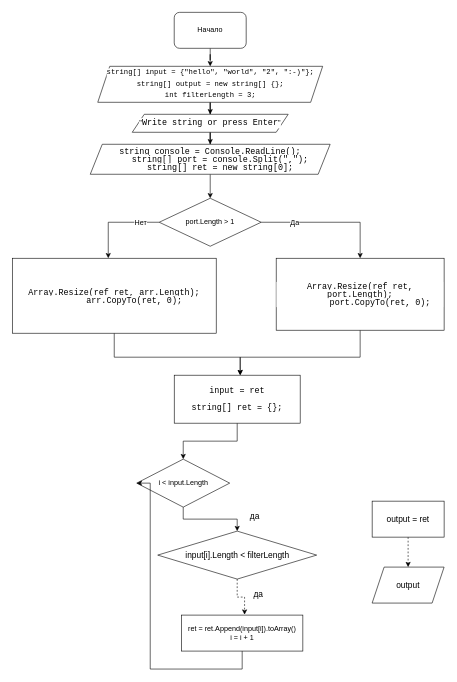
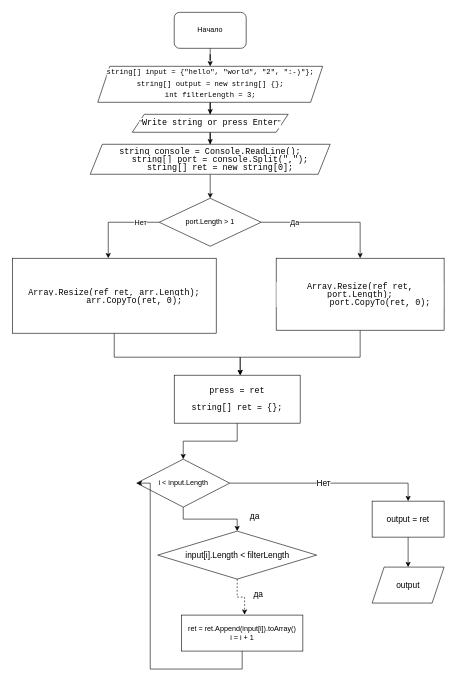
  <mxCell id="0" />
  <mxCell id="1" parent="0" />
  <mxCell id="2" value="" style="edgeStyle=orthogonalEdgeStyle;rounded=0;orthogonalLoop=1;jettySize=auto;html=1;entryX=0.5;entryY=0;entryDx=0;entryDy=0;" edge="1" parent="1" source="3" target="5"><mxGeometry relative="1" as="geometry"><mxPoint x="350" y="140" as="targetPoint" /></mxGeometry></mxCell>
  <mxCell id="3" value="Начало" style="rounded=1;whiteSpace=wrap;html=1;" vertex="1" parent="1"><mxGeometry x="290" y="20" width="120" height="60" as="geometry" /></mxCell>
  <mxCell id="4" value="" style="edgeStyle=orthogonalEdgeStyle;rounded=0;orthogonalLoop=1;jettySize=auto;html=1;fontSize=12;fontColor=#000000;entryX=0.5;entryY=0;entryDx=0;entryDy=0;entryPerimeter=0;" edge="1" parent="1" source="5" target="7"><mxGeometry relative="1" as="geometry"><mxPoint x="350" y="250" as="targetPoint" /><Array as="points" /></mxGeometry></mxCell>
  <mxCell id="5" value="&lt;div style=&quot;font-family: Consolas, &amp;quot;Courier New&amp;quot;, monospace; line-height: 19px;&quot;&gt;&lt;div style=&quot;&quot;&gt;&lt;span style=&quot;background-color: rgb(255, 255, 255);&quot;&gt;string[] input = {&quot;hello&quot;, &quot;world&quot;, &quot;2&quot;, &quot;:-)&quot;};&lt;/span&gt;&lt;/div&gt;&lt;div style=&quot;&quot;&gt;&lt;span style=&quot;background-color: rgb(255, 255, 255);&quot;&gt;string[] output = new string[] {};&lt;/span&gt;&lt;/div&gt;&lt;div style=&quot;&quot;&gt;&lt;span style=&quot;background-color: rgb(255, 255, 255);&quot;&gt;int filterLength = 3;&lt;/span&gt;&lt;/div&gt;&lt;/div&gt;" style="shape=parallelogram;perimeter=parallelogramPerimeter;whiteSpace=wrap;html=1;fixedSize=1;fillColor=default;" vertex="1" parent="1"><mxGeometry x="162.5" y="110" width="375" height="60" as="geometry" /></mxCell>
  <mxCell id="6" value="" style="edgeStyle=orthogonalEdgeStyle;rounded=0;orthogonalLoop=1;jettySize=auto;html=1;fontSize=12;fontColor=#000000;" edge="1" parent="1" source="7" target="9"><mxGeometry relative="1" as="geometry" /></mxCell>
  <mxCell id="7" value="&lt;span style=&quot;background-color: rgb(255, 255, 255);&quot;&gt;&quot;&lt;span style=&quot;font-family: Consolas, &amp;quot;Courier New&amp;quot;, monospace; font-size: 14px;&quot;&gt;Write string or press Enter&lt;/span&gt;&quot;&lt;/span&gt;" style="shape=parallelogram;perimeter=parallelogramPerimeter;whiteSpace=wrap;html=1;fixedSize=1;labelBackgroundColor=#FFFFFF;fontSize=12;fontColor=#000000;fillColor=default;" vertex="1" parent="1"><mxGeometry x="220" y="190" width="260" height="30" as="geometry" /></mxCell>
  <mxCell id="8" value="" style="edgeStyle=orthogonalEdgeStyle;rounded=0;orthogonalLoop=1;jettySize=auto;html=1;fontSize=12;fontColor=#000000;" edge="1" parent="1" source="9" target="14"><mxGeometry relative="1" as="geometry" /></mxCell>
  <mxCell id="9" value="&lt;div style=&quot;font-family: Consolas, &amp;quot;Courier New&amp;quot;, monospace; font-size: 14px; line-height: 1;&quot;&gt;&lt;div style=&quot;&quot;&gt;&lt;span style=&quot;background-color: rgb(255, 255, 255);&quot;&gt;string console = Console.ReadLine();&lt;/span&gt;&lt;/div&gt;&lt;div style=&quot;&quot;&gt;&lt;span style=&quot;background-color: rgb(255, 255, 255);&quot;&gt;&amp;nbsp; &amp;nbsp; string[] port = console.Split(&quot;,&quot;);&lt;/span&gt;&lt;/div&gt;&lt;div style=&quot;&quot;&gt;&lt;span style=&quot;background-color: rgb(255, 255, 255);&quot;&gt;&amp;nbsp; &amp;nbsp; string[] ret = new string[0];&lt;/span&gt;&lt;/div&gt;&lt;/div&gt;" style="shape=parallelogram;perimeter=parallelogramPerimeter;whiteSpace=wrap;html=1;fixedSize=1;fontColor=#000000;labelBackgroundColor=#FFFFFF;" vertex="1" parent="1"><mxGeometry x="150" y="240" width="400" height="50" as="geometry" /></mxCell>
  <mxCell id="10" value="" style="edgeStyle=orthogonalEdgeStyle;rounded=0;orthogonalLoop=1;jettySize=auto;html=1;fontSize=12;fontColor=#000000;" edge="1" parent="1" source="14" target="16"><mxGeometry relative="1" as="geometry" /></mxCell>
  <mxCell id="11" value="Да" style="edgeLabel;html=1;align=center;verticalAlign=middle;resizable=0;points=[];fontSize=12;fontColor=#000000;" vertex="1" connectable="0" parent="10"><mxGeometry x="-0.654" y="-1" relative="1" as="geometry"><mxPoint x="16" y="-1" as="offset" /></mxGeometry></mxCell>
  <mxCell id="12" value="" style="edgeStyle=orthogonalEdgeStyle;rounded=0;orthogonalLoop=1;jettySize=auto;html=1;fontSize=12;fontColor=#000000;" edge="1" parent="1" source="14" target="18"><mxGeometry relative="1" as="geometry"><Array as="points"><mxPoint x="180" y="370" /></Array></mxGeometry></mxCell>
  <mxCell id="13" value="Нет" style="edgeLabel;html=1;align=center;verticalAlign=middle;resizable=0;points=[];fontSize=12;fontColor=#000000;" vertex="1" connectable="0" parent="12"><mxGeometry x="-0.725" y="1" relative="1" as="geometry"><mxPoint x="-12" y="-1" as="offset" /></mxGeometry></mxCell>
  <mxCell id="14" value="port.Length &amp;gt; 1" style="rhombus;whiteSpace=wrap;html=1;fontColor=#000000;labelBackgroundColor=#FFFFFF;" vertex="1" parent="1"><mxGeometry x="265" y="330" width="170" height="80" as="geometry" /></mxCell>
  <mxCell id="15" value="" style="edgeStyle=orthogonalEdgeStyle;rounded=0;orthogonalLoop=1;jettySize=auto;html=1;fontSize=14;fontColor=#000000;" edge="1" parent="1" source="16" target="20"><mxGeometry relative="1" as="geometry"><Array as="points"><mxPoint x="600" y="595" /><mxPoint x="400" y="595" /></Array></mxGeometry></mxCell>
  <mxCell id="16" value="&lt;div style=&quot;font-family: Consolas, &amp;quot;Courier New&amp;quot;, monospace; font-size: 14px; line-height: 1;&quot;&gt;&lt;div style=&quot;&quot;&gt;&lt;span style=&quot;background-color: rgb(255, 255, 255);&quot;&gt;Array.Resize(ref ret, port.Length);&lt;/span&gt;&lt;/div&gt;&lt;div style=&quot;&quot;&gt;&lt;span style=&quot;background-color: rgb(255, 255, 255);&quot;&gt;&amp;nbsp; &amp;nbsp; &amp;nbsp; &amp;nbsp; port.CopyTo(ret, 0);&lt;/span&gt;&lt;/div&gt;&lt;/div&gt;" style="whiteSpace=wrap;html=1;fontColor=#000000;labelBackgroundColor=#FFFFFF;" vertex="1" parent="1"><mxGeometry x="460" y="430" width="280" height="120" as="geometry" /></mxCell>
  <mxCell id="17" style="edgeStyle=orthogonalEdgeStyle;rounded=0;orthogonalLoop=1;jettySize=auto;html=1;fontSize=14;fontColor=#000000;" edge="1" parent="1" source="18"><mxGeometry relative="1" as="geometry"><mxPoint x="400" y="625" as="targetPoint" /><Array as="points"><mxPoint x="190" y="595" /><mxPoint x="400" y="595" /></Array></mxGeometry></mxCell>
  <mxCell id="18" value="&lt;div style=&quot;font-family: Consolas, &amp;quot;Courier New&amp;quot;, monospace; font-size: 14px; line-height: 0.1;&quot;&gt;&lt;div style=&quot;line-height: 1;&quot;&gt;&lt;div style=&quot;&quot;&gt;&lt;span style=&quot;background-color: rgb(255, 255, 255);&quot;&gt;Array.Resize(ref ret, arr.Length);&lt;/span&gt;&lt;/div&gt;&lt;div style=&quot;&quot;&gt;&lt;span style=&quot;background-color: rgb(255, 255, 255);&quot;&gt;&amp;nbsp; &amp;nbsp; &amp;nbsp; &amp;nbsp; arr.CopyTo(ret, 0);&lt;/span&gt;&lt;/div&gt;&lt;/div&gt;&lt;/div&gt;" style="whiteSpace=wrap;html=1;fontColor=#000000;labelBackgroundColor=#FFFFFF;" vertex="1" parent="1"><mxGeometry x="20" y="430" width="340" height="125" as="geometry" /></mxCell>
  <mxCell id="19" value="" style="edgeStyle=orthogonalEdgeStyle;rounded=0;orthogonalLoop=1;jettySize=auto;html=1;fontSize=14;fontColor=#000000;" edge="1" parent="1" source="20" target="24"><mxGeometry relative="1" as="geometry" /></mxCell>
- <mxCell id="20" value="&lt;p style=&quot;line-height: 1.2;&quot;&gt;&lt;/p&gt;&lt;div style=&quot;font-family: Consolas, &amp;quot;Courier New&amp;quot;, monospace; font-size: 14px; line-height: 1;&quot;&gt;&lt;span style=&quot;background-color: rgb(255, 255, 255);&quot;&gt;input = ret&lt;/span&gt;&lt;/div&gt;&lt;div style=&quot;font-family: Consolas, &amp;quot;Courier New&amp;quot;, monospace; font-size: 14px; line-height: 1;&quot;&gt;&lt;span style=&quot;background-color: rgb(255, 255, 255);&quot;&gt;&lt;br&gt;&lt;/span&gt;&lt;/div&gt;&lt;div style=&quot;font-family: Consolas, &amp;quot;Courier New&amp;quot;, monospace; font-size: 14px; line-height: 1;&quot;&gt;&lt;span style=&quot;background-color: rgb(255, 255, 255);&quot;&gt;string[] ret = {};&lt;/span&gt;&lt;/div&gt;&lt;p&gt;&lt;/p&gt;" style="whiteSpace=wrap;html=1;fontColor=#000000;labelBackgroundColor=#FFFFFF;" vertex="1" parent="1"><mxGeometry x="290" y="625" width="210" height="80" as="geometry" /></mxCell>
+ <mxCell id="20" value="&lt;p style=&quot;line-height: 1.2;&quot;&gt;&lt;/p&gt;&lt;div style=&quot;font-family: Consolas, &amp;quot;Courier New&amp;quot;, monospace; font-size: 14px; line-height: 1;&quot;&gt;&lt;span style=&quot;background-color: rgb(255, 255, 255);&quot;&gt;press = ret&lt;/span&gt;&lt;/div&gt;&lt;div style=&quot;font-family: Consolas, &amp;quot;Courier New&amp;quot;, monospace; font-size: 14px; line-height: 1;&quot;&gt;&lt;span style=&quot;background-color: rgb(255, 255, 255);&quot;&gt;&lt;br&gt;&lt;/span&gt;&lt;/div&gt;&lt;div style=&quot;font-family: Consolas, &amp;quot;Courier New&amp;quot;, monospace; font-size: 14px; line-height: 1;&quot;&gt;&lt;span style=&quot;background-color: rgb(255, 255, 255);&quot;&gt;string[] ret = {};&lt;/span&gt;&lt;/div&gt;&lt;p&gt;&lt;/p&gt;" style="whiteSpace=wrap;html=1;fontColor=#000000;labelBackgroundColor=#FFFFFF;" vertex="1" parent="1"><mxGeometry x="290" y="625" width="210" height="80" as="geometry" /></mxCell>
  <mxCell id="21" style="edgeStyle=orthogonalEdgeStyle;rounded=0;orthogonalLoop=1;jettySize=auto;html=1;entryX=0.5;entryY=0;entryDx=0;entryDy=0;fontSize=14;fontColor=#000000;" edge="1" parent="1" source="24" target="29"><mxGeometry relative="1" as="geometry" /></mxCell>
+ <mxCell id="22" style="edgeStyle=orthogonalEdgeStyle;rounded=0;orthogonalLoop=1;jettySize=auto;html=1;fontSize=14;fontColor=#000000;entryX=0.5;entryY=0;entryDx=0;entryDy=0;" edge="1" parent="1" source="24" target="33"><mxGeometry relative="1" as="geometry" /></mxCell>
+ <mxCell id="23" value="Нет" style="edgeLabel;html=1;align=center;verticalAlign=middle;resizable=0;points=[];fontSize=14;fontColor=#000000;" vertex="1" connectable="0" parent="22"><mxGeometry x="-0.05" relative="1" as="geometry"><mxPoint as="offset" /></mxGeometry></mxCell>
  <mxCell id="24" value="i &amp;lt; input.Length" style="rhombus;whiteSpace=wrap;html=1;fontColor=#000000;labelBackgroundColor=#FFFFFF;" vertex="1" parent="1"><mxGeometry x="227.5" y="765" width="155" height="80" as="geometry" /></mxCell>
  <mxCell id="25" style="edgeStyle=orthogonalEdgeStyle;rounded=0;orthogonalLoop=1;jettySize=auto;html=1;fontSize=14;fontColor=#000000;entryX=0;entryY=0.5;entryDx=0;entryDy=0;" edge="1" parent="1" source="26" target="24"><mxGeometry relative="1" as="geometry"><mxPoint x="395" y="995" as="targetPoint" /><Array as="points"><mxPoint x="403" y="1115" /><mxPoint x="250" y="1115" /><mxPoint x="250" y="805" /></Array></mxGeometry></mxCell>
  <mxCell id="26" value="ret = ret.Append(input[i]).toArray()&lt;br&gt;i = i + 1" style="whiteSpace=wrap;html=1;fontColor=#000000;labelBackgroundColor=#FFFFFF;" vertex="1" parent="1"><mxGeometry x="302" y="1025" width="202.5" height="60" as="geometry" /></mxCell>
  <mxCell id="27" value="да" style="text;html=1;align=center;verticalAlign=middle;resizable=0;points=[];autosize=1;strokeColor=none;fillColor=none;fontSize=14;fontColor=#000000;" vertex="1" parent="1"><mxGeometry x="404" y="845" width="40" height="30" as="geometry" /></mxCell>
  <mxCell id="28" style="edgeStyle=orthogonalEdgeStyle;rounded=0;orthogonalLoop=1;jettySize=auto;html=1;exitX=0.5;exitY=1;exitDx=0;exitDy=0;entryX=0.52;entryY=-0.013;entryDx=0;entryDy=0;entryPerimeter=0;fontSize=14;fontColor=#000000;dashed=1;" edge="1" parent="1" source="29" target="26"><mxGeometry relative="1" as="geometry" /></mxCell>
  <mxCell id="29" value="input[i].Length &amp;lt; filterLength" style="rhombus;whiteSpace=wrap;html=1;labelBackgroundColor=#FFFFFF;fontSize=14;fontColor=#000000;fillColor=default;" vertex="1" parent="1"><mxGeometry x="262.5" y="885" width="265" height="80" as="geometry" /></mxCell>
  <mxCell id="30" value="да" style="text;html=1;align=center;verticalAlign=middle;resizable=0;points=[];autosize=1;strokeColor=none;fillColor=none;fontSize=14;fontColor=#000000;" vertex="1" parent="1"><mxGeometry x="410" y="975" width="40" height="30" as="geometry" /></mxCell>
  <mxCell id="31" value="output" style="shape=parallelogram;perimeter=parallelogramPerimeter;whiteSpace=wrap;html=1;fixedSize=1;labelBackgroundColor=#FFFFFF;fontSize=14;fontColor=#000000;fillColor=default;" vertex="1" parent="1"><mxGeometry x="620" y="945" width="120" height="60" as="geometry" /></mxCell>
- <mxCell id="32" value="" style="edgeStyle=orthogonalEdgeStyle;rounded=0;orthogonalLoop=1;jettySize=auto;html=1;fontSize=14;fontColor=#000000;dashed=1;" edge="1" parent="1" source="33" target="31"><mxGeometry relative="1" as="geometry" /></mxCell>
+ <mxCell id="32" value="" style="edgeStyle=orthogonalEdgeStyle;rounded=0;orthogonalLoop=1;jettySize=auto;html=1;fontSize=14;fontColor=#000000;" edge="1" parent="1" source="33" target="31"><mxGeometry relative="1" as="geometry" /></mxCell>
  <mxCell id="33" value="output = ret" style="rounded=0;whiteSpace=wrap;html=1;labelBackgroundColor=#FFFFFF;fontSize=14;fontColor=#000000;fillColor=default;" vertex="1" parent="1"><mxGeometry x="620" y="835" width="120" height="60" as="geometry" /></mxCell>
